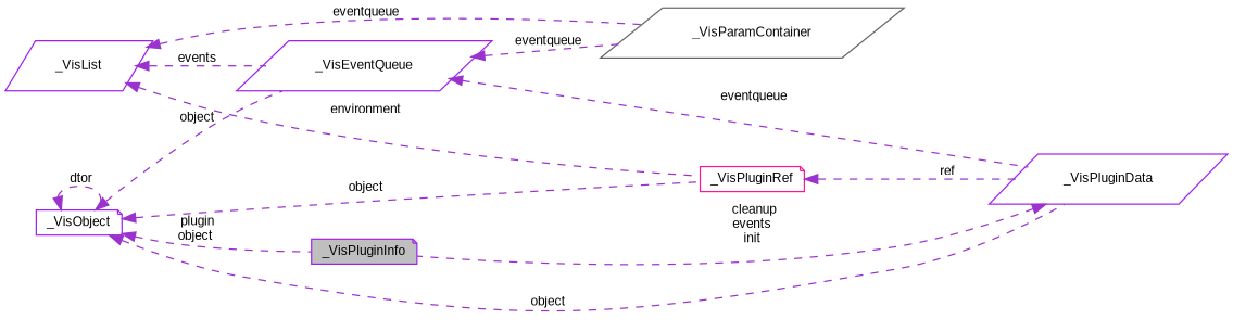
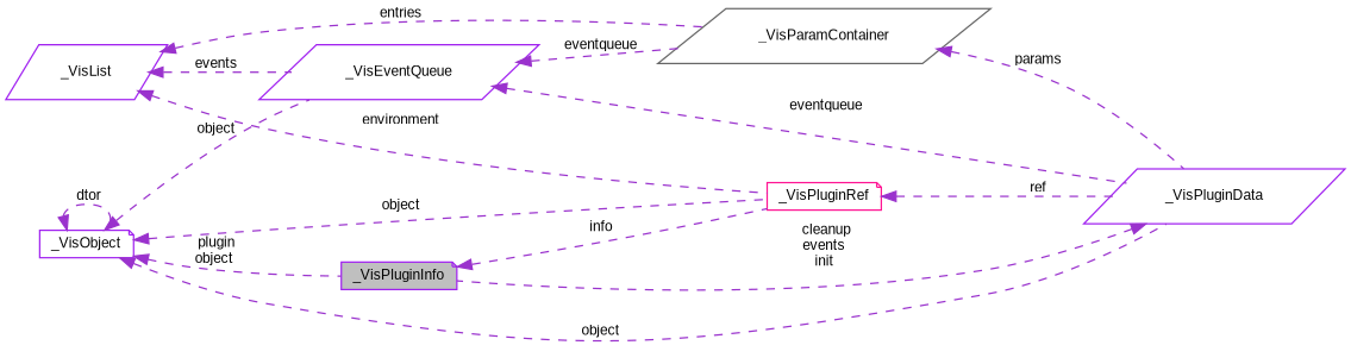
  digraph {
    fontname="Liberation Sans"
    rankdir=LR
    node [color=purple fillcolor=white fontname="Liberation Sans" fontsize=10 shape=parallelogram style=filled]
    edge [color=darkorchid3 dir=back fontname="Liberation Sans" fontsize=10 labelfontname=Helvetica labelfontsize=10 style=dashed]
    n1 [fillcolor=grey75 fontcolor=black height=0.2 label=_VisPluginInfo shape=note width=0.4]
    n2 [color=deeppink height=0.2 label=_VisPluginRef shape=note width=0.4]
    n3 [height=0.2 label=_VisPluginData width=0.4]
    n4 [color=gray40 height=0.2 label=_VisParamContainer width=0.4]
    n5 [height=0.2 label=_VisEventQueue width=0.4]
    n6 [height=0.2 label=_VisList width=0.4]
    n7 [height=0.2 label=_VisObject shape=note width=0.4]
+   n1 -> n2 [label=" info"]
    n2 -> n3 [label=" ref"]
    n3 -> n1 [label=" cleanup\nevents\ninit"]
+   n4 -> n3 [label=" params"]
    n5 -> n3 [label=" eventqueue"]
    n5 -> n4 [label=" eventqueue"]
    n6 -> n2 [label=" environment"]
-   n6 -> n4 [label=" eventqueue"]
+   n6 -> n4 [label=" entries"]
    n6 -> n5 [label=" events"]
    n7 -> n1 [label=" plugin\nobject"]
    n7 -> n2 [label=" object"]
    n7 -> n3 [label=" object"]
    n7 -> n5 [label=" object"]
    n7 -> n7 [label=" dtor"]
  }
